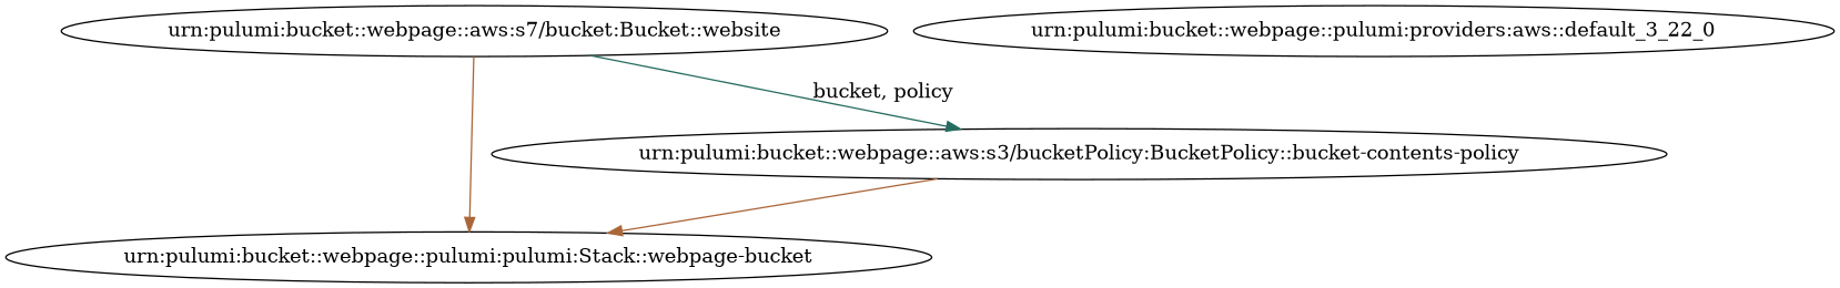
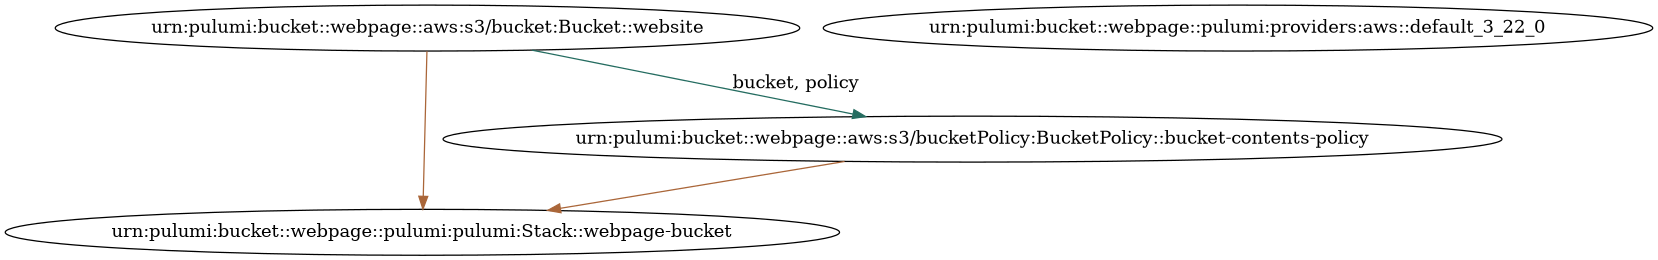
  strict digraph {
    edge [color="#AA6639"]
    n1 [label="urn:pulumi:bucket::webpage::pulumi:pulumi:Stack::webpage-bucket"]
    n2 [label="urn:pulumi:bucket::webpage::pulumi:providers:aws::default_3_22_0"]
-   n3 [label="urn:pulumi:bucket::webpage::aws:s7/bucket:Bucket::website"]
+   n3 [label="urn:pulumi:bucket::webpage::aws:s3/bucket:Bucket::website"]
    n4 [label="urn:pulumi:bucket::webpage::aws:s3/bucketPolicy:BucketPolicy::bucket-contents-policy"]
    n3 -> n1
    n3 -> n4 [color="#246C60" label="bucket, policy"]
    n4 -> n1
  }
